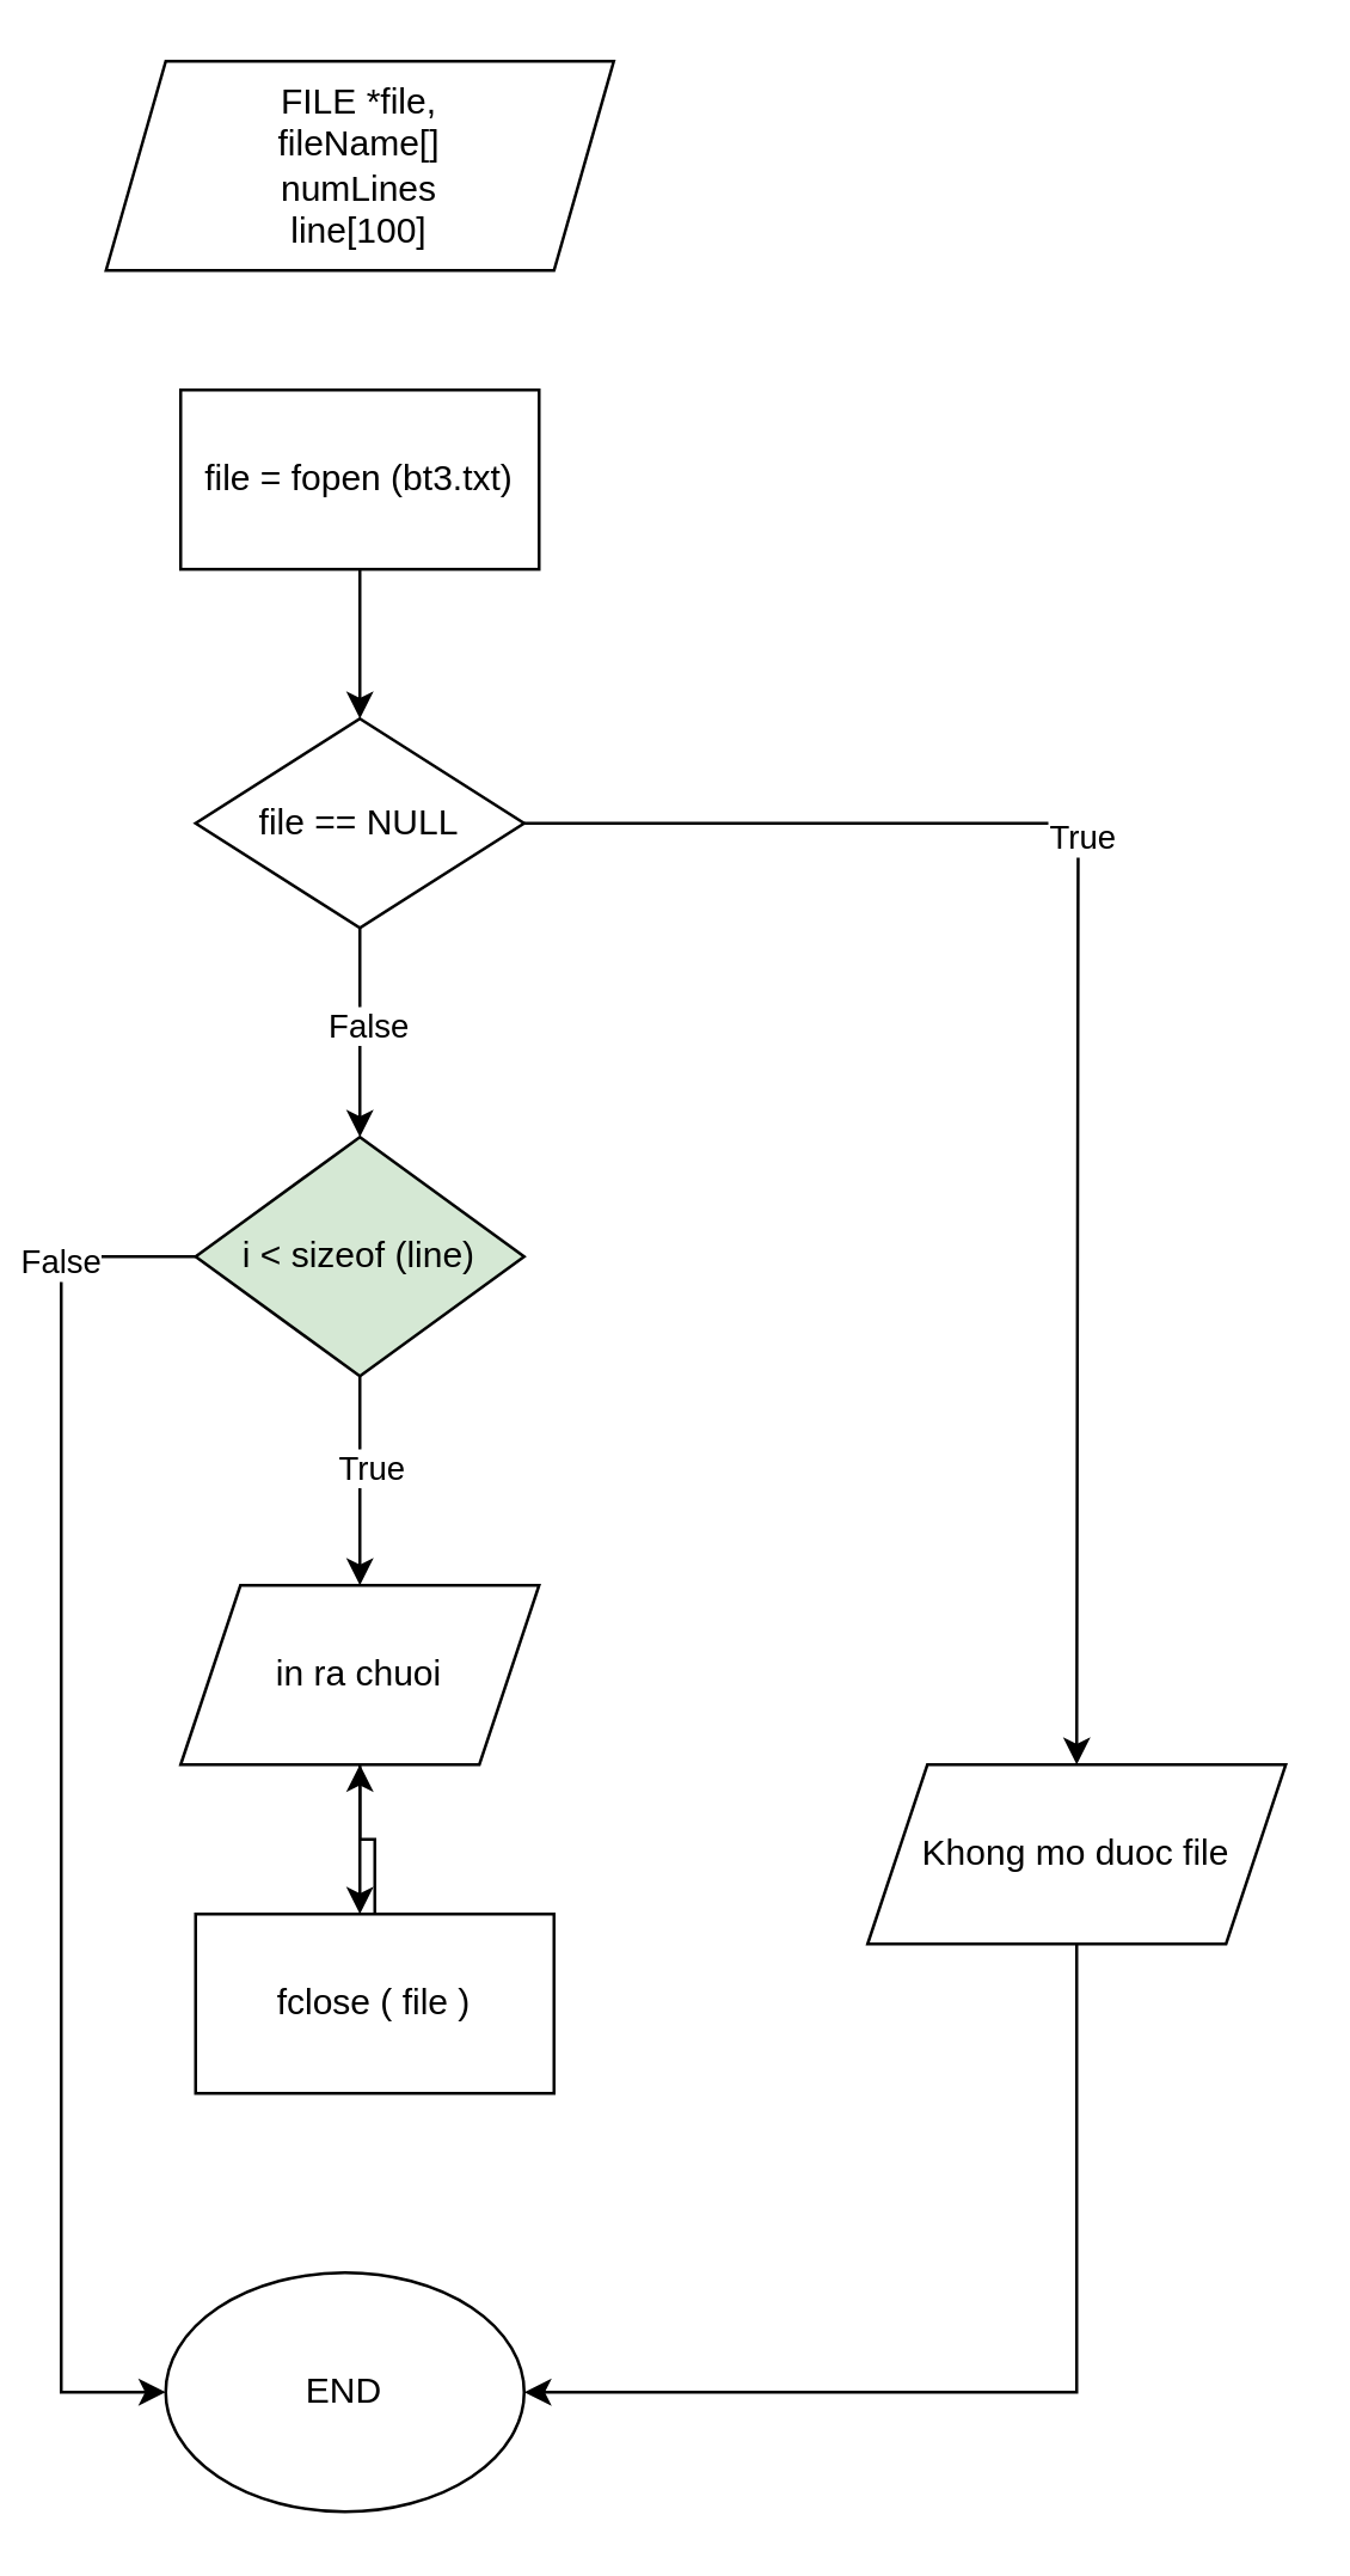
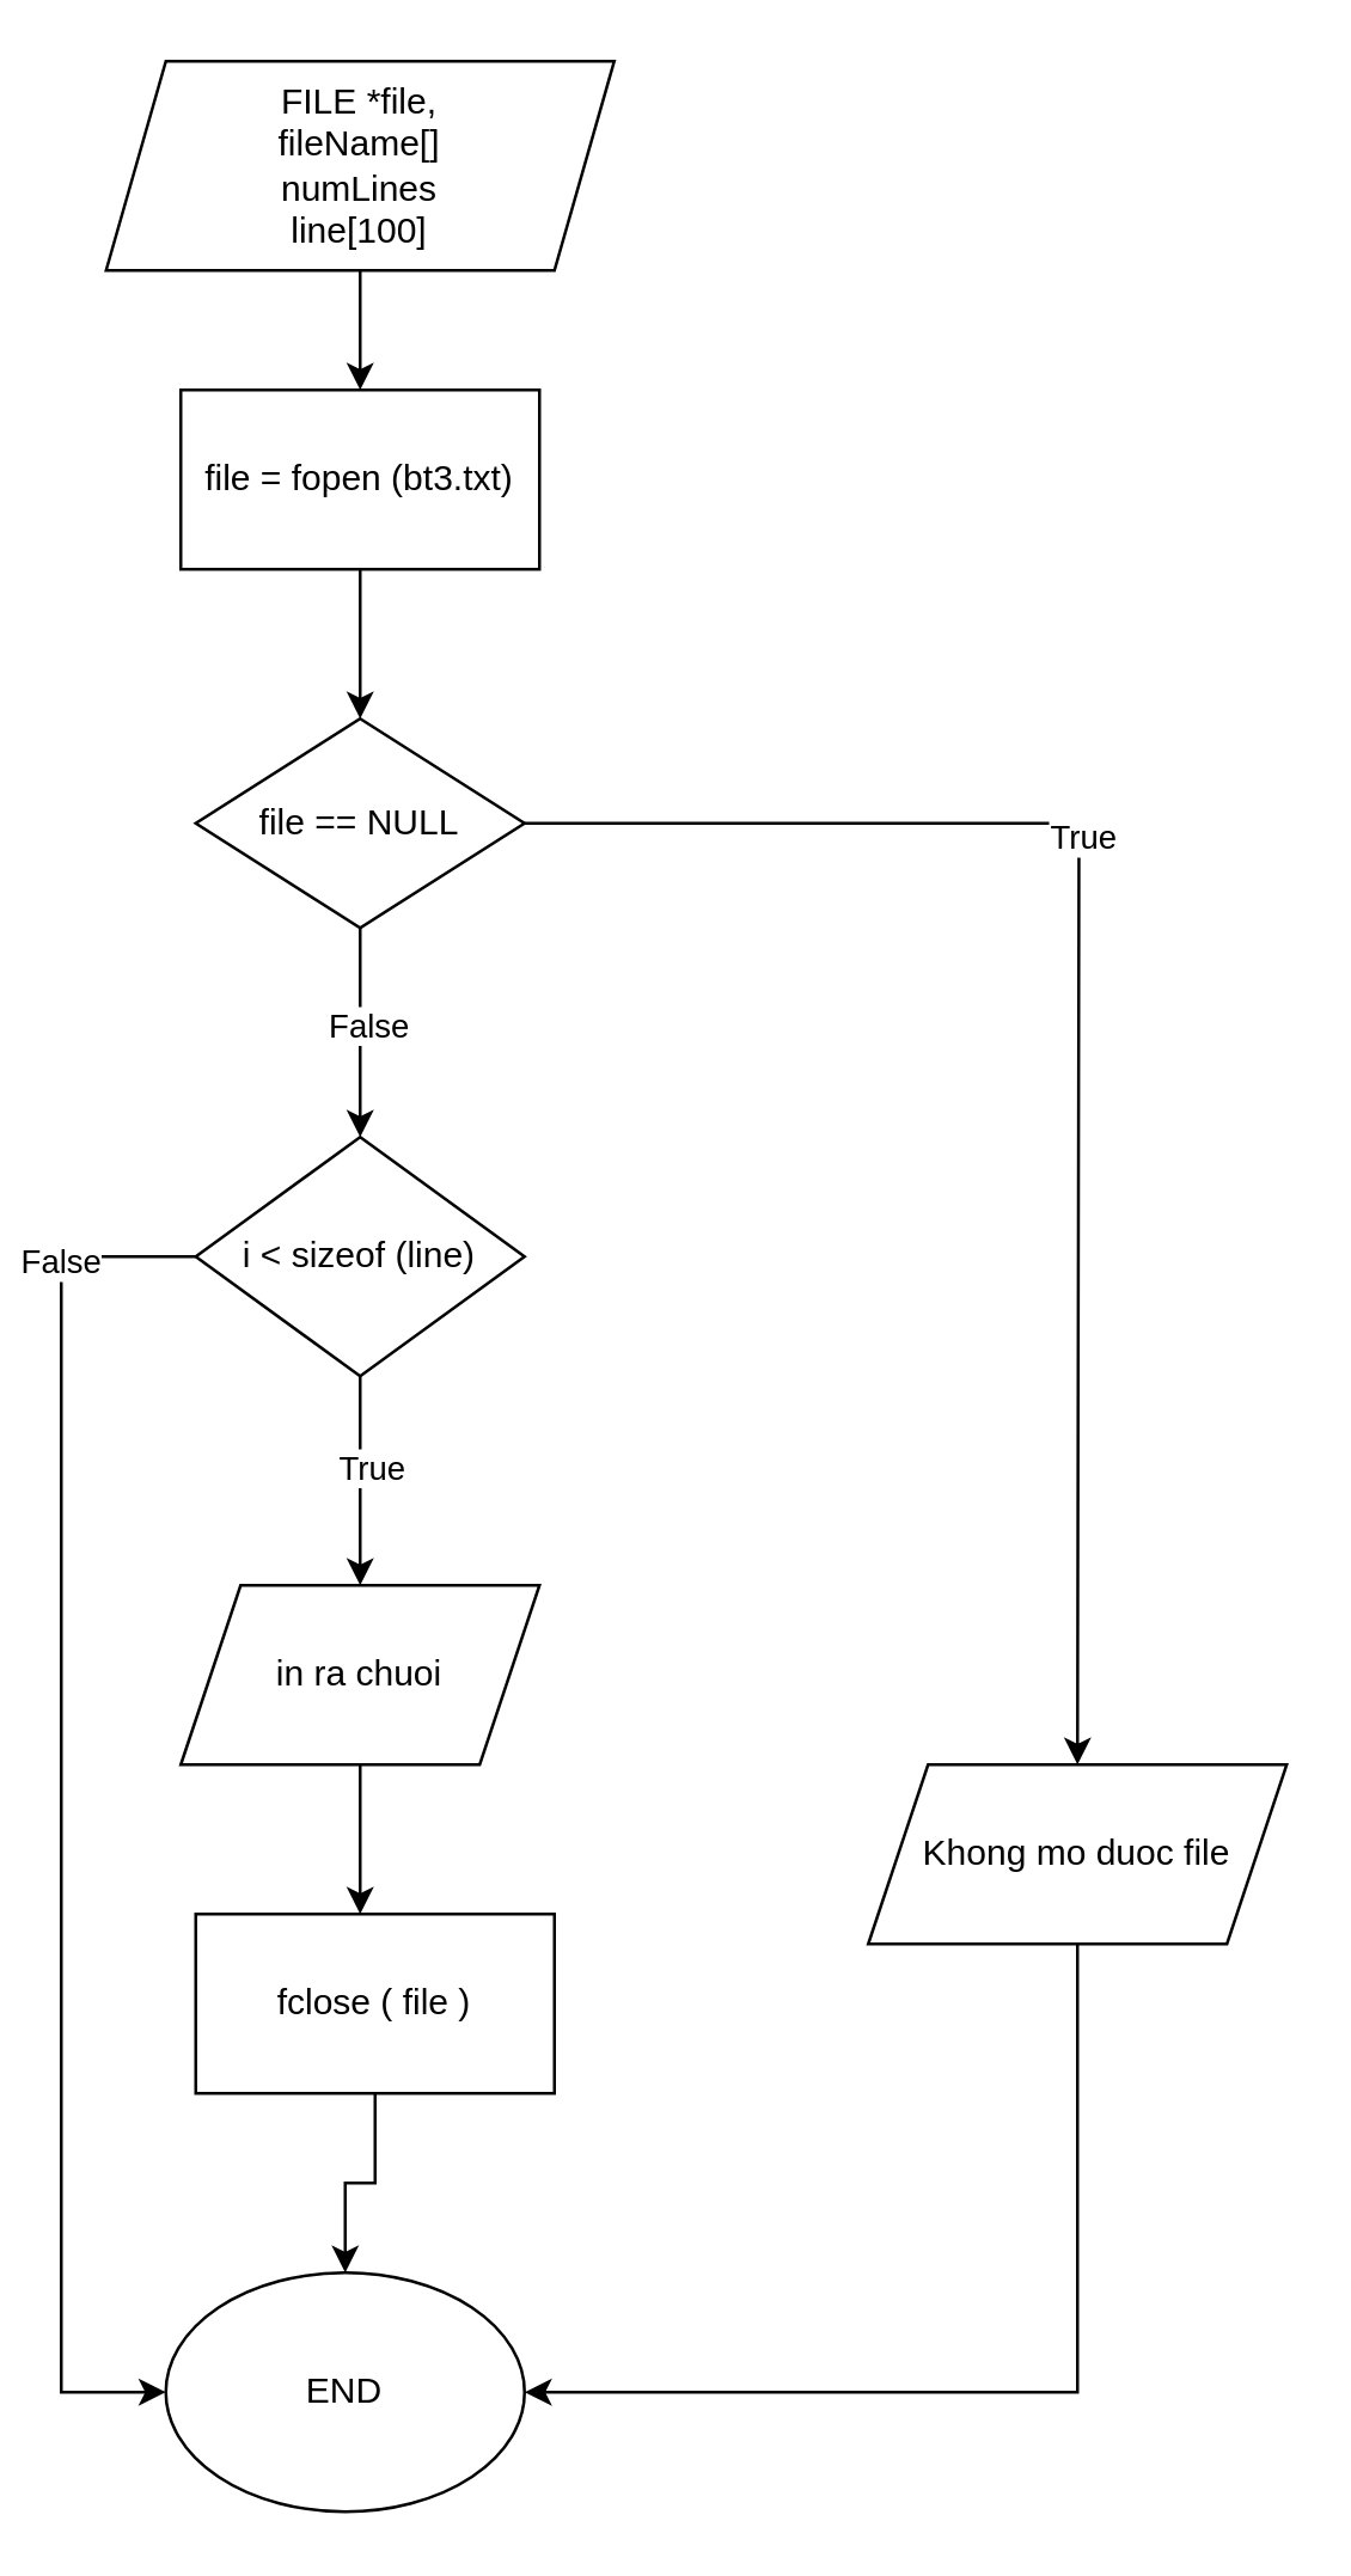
  <mxCell id="0" />
  <mxCell id="1" parent="0" />
+ <mxCell id="2" style="edgeStyle=orthogonalEdgeStyle;rounded=0;orthogonalLoop=1;jettySize=auto;html=1;" edge="1" parent="1" source="3" target="5"><mxGeometry relative="1" as="geometry"><mxPoint x="120" y="130" as="targetPoint" /></mxGeometry></mxCell>
  <mxCell id="3" value="FILE *file,&lt;br&gt;fileName[]&lt;br&gt;numLines&lt;br&gt;line[100]" style="shape=parallelogram;perimeter=parallelogramPerimeter;whiteSpace=wrap;html=1;fixedSize=1;" vertex="1" parent="1"><mxGeometry x="35" y="20" width="170" height="70" as="geometry" /></mxCell>
  <mxCell id="4" style="edgeStyle=orthogonalEdgeStyle;rounded=0;orthogonalLoop=1;jettySize=auto;html=1;entryX=0.5;entryY=0;entryDx=0;entryDy=0;" edge="1" parent="1" source="5"><mxGeometry relative="1" as="geometry"><mxPoint x="120" y="240" as="targetPoint" /></mxGeometry></mxCell>
  <mxCell id="5" value="file = fopen (bt3.txt)" style="rounded=0;whiteSpace=wrap;html=1;" vertex="1" parent="1"><mxGeometry x="60" y="130" width="120" height="60" as="geometry" /></mxCell>
- <mxCell id="6" style="edgeStyle=orthogonalEdgeStyle;rounded=0;orthogonalLoop=1;jettySize=auto;html=1;" edge="1" parent="1" source="7" target="20"><mxGeometry relative="1" as="geometry"><mxPoint x="120" y="550" as="targetPoint" /></mxGeometry></mxCell>
+ <mxCell id="6" style="edgeStyle=orthogonalEdgeStyle;rounded=0;orthogonalLoop=1;jettySize=auto;html=1;" edge="1" parent="1" source="7" target="8"><mxGeometry relative="1" as="geometry"><mxPoint x="120" y="550" as="targetPoint" /></mxGeometry></mxCell>
  <mxCell id="7" value="fclose ( file )" style="rounded=0;whiteSpace=wrap;html=1;" vertex="1" parent="1"><mxGeometry x="65" y="640" width="120" height="60" as="geometry" /></mxCell>
  <mxCell id="8" value="END" style="ellipse;whiteSpace=wrap;html=1;" vertex="1" parent="1"><mxGeometry x="55" y="760" width="120" height="80" as="geometry" /></mxCell>
  <mxCell id="9" style="edgeStyle=orthogonalEdgeStyle;rounded=0;orthogonalLoop=1;jettySize=auto;html=1;" edge="1" parent="1" source="13"><mxGeometry relative="1" as="geometry"><mxPoint x="120" y="380" as="targetPoint" /></mxGeometry></mxCell>
  <mxCell id="10" value="False" style="edgeLabel;html=1;align=center;verticalAlign=middle;resizable=0;points=[];" vertex="1" connectable="0" parent="9"><mxGeometry x="-0.092" y="2" relative="1" as="geometry"><mxPoint as="offset" /></mxGeometry></mxCell>
  <mxCell id="11" style="edgeStyle=orthogonalEdgeStyle;rounded=0;orthogonalLoop=1;jettySize=auto;html=1;" edge="1" parent="1" source="13"><mxGeometry relative="1" as="geometry"><mxPoint x="360" y="590" as="targetPoint" /></mxGeometry></mxCell>
  <mxCell id="12" value="True" style="edgeLabel;html=1;align=center;verticalAlign=middle;resizable=0;points=[];" vertex="1" connectable="0" parent="11"><mxGeometry x="-0.239" y="1" relative="1" as="geometry"><mxPoint as="offset" /></mxGeometry></mxCell>
  <mxCell id="13" value="file == NULL" style="rhombus;whiteSpace=wrap;html=1;" vertex="1" parent="1"><mxGeometry x="65" y="240" width="110" height="70" as="geometry" /></mxCell>
  <mxCell id="14" style="edgeStyle=orthogonalEdgeStyle;rounded=0;orthogonalLoop=1;jettySize=auto;html=1;" edge="1" parent="1" source="18"><mxGeometry relative="1" as="geometry"><mxPoint x="120" y="530" as="targetPoint" /></mxGeometry></mxCell>
  <mxCell id="15" value="True" style="edgeLabel;html=1;align=center;verticalAlign=middle;resizable=0;points=[];" vertex="1" connectable="0" parent="14"><mxGeometry x="-0.149" y="3" relative="1" as="geometry"><mxPoint as="offset" /></mxGeometry></mxCell>
  <mxCell id="16" style="edgeStyle=orthogonalEdgeStyle;rounded=0;orthogonalLoop=1;jettySize=auto;html=1;entryX=0;entryY=0.5;entryDx=0;entryDy=0;" edge="1" parent="1" source="18" target="8"><mxGeometry relative="1" as="geometry"><mxPoint x="30" y="670" as="targetPoint" /><Array as="points"><mxPoint y="420" x="20" /><mxPoint y="800" x="20" /></Array></mxGeometry></mxCell>
  <mxCell id="17" value="False" style="edgeLabel;html=1;align=center;verticalAlign=middle;resizable=0;points=[];" vertex="1" connectable="0" parent="16"><mxGeometry x="-0.8" y="-1" relative="1" as="geometry"><mxPoint as="offset" /></mxGeometry></mxCell>
- <mxCell id="18" value="i &amp;lt; sizeof (line)" style="rhombus;whiteSpace=wrap;html=1;fillColor=#d5e8d4;" vertex="1" parent="1"><mxGeometry x="65" y="380" width="110" height="80" as="geometry" /></mxCell>
+ <mxCell id="18" value="i &amp;lt; sizeof (line)" style="rhombus;whiteSpace=wrap;html=1;" vertex="1" parent="1"><mxGeometry x="65" y="380" width="110" height="80" as="geometry" /></mxCell>
  <mxCell id="19" style="edgeStyle=orthogonalEdgeStyle;rounded=0;orthogonalLoop=1;jettySize=auto;html=1;" edge="1" parent="1" source="20"><mxGeometry relative="1" as="geometry"><mxPoint x="120" y="640" as="targetPoint" /></mxGeometry></mxCell>
  <mxCell id="20" value="in ra chuoi" style="shape=parallelogram;perimeter=parallelogramPerimeter;whiteSpace=wrap;html=1;fixedSize=1;" vertex="1" parent="1"><mxGeometry x="60" y="530" width="120" height="60" as="geometry" /></mxCell>
  <mxCell id="21" style="edgeStyle=orthogonalEdgeStyle;rounded=0;orthogonalLoop=1;jettySize=auto;html=1;entryX=1;entryY=0.5;entryDx=0;entryDy=0;" edge="1" parent="1" source="22" target="8"><mxGeometry relative="1" as="geometry"><Array as="points"><mxPoint x="360" y="800" /></Array></mxGeometry></mxCell>
  <mxCell id="22" value="Khong mo duoc file" style="shape=parallelogram;perimeter=parallelogramPerimeter;whiteSpace=wrap;html=1;fixedSize=1;" vertex="1" parent="1"><mxGeometry x="290" y="590" width="140" height="60" as="geometry" /></mxCell>
